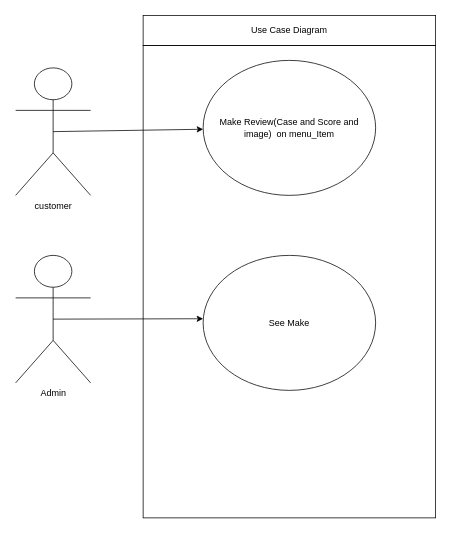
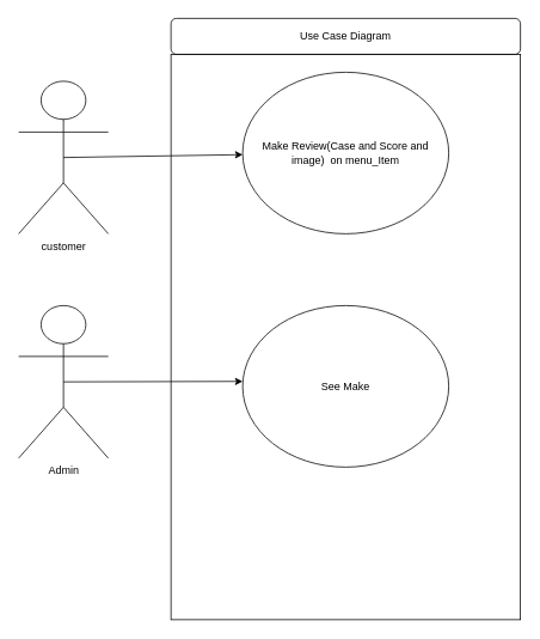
  <mxCell id="0" />
  <mxCell id="1" parent="0" />
  <mxCell id="2" value="Make Review(Case and Score and image)&amp;nbsp; on menu_Item" style="ellipse;whiteSpace=wrap;html=1;" parent="1" vertex="1"><mxGeometry x="270" y="80" width="230" height="180" as="geometry" /></mxCell>
  <mxCell id="3" value="See Make" style="ellipse;whiteSpace=wrap;html=1;" parent="1" vertex="1"><mxGeometry x="270" y="340" width="230" height="180" as="geometry" /></mxCell>
  <mxCell id="4" value="" style="rounded=0;whiteSpace=wrap;html=1;fillColor=none;" parent="1" vertex="1"><mxGeometry x="190" y="60" width="390" height="630" as="geometry" /></mxCell>
  <mxCell id="5" value="" style="endArrow=classic;html=1;rounded=0;exitX=0.5;exitY=0.5;exitDx=0;exitDy=0;exitPerimeter=0;" parent="1" target="2" edge="1"><mxGeometry width="50" height="50" relative="1" as="geometry"><mxPoint x="70" y="175" as="sourcePoint" /><mxPoint x="310" y="380" as="targetPoint" /></mxGeometry></mxCell>
  <mxCell id="6" value="" style="endArrow=classic;html=1;rounded=0;exitX=0.5;exitY=0.5;exitDx=0;exitDy=0;exitPerimeter=0;" parent="1" edge="1"><mxGeometry width="50" height="50" relative="1" as="geometry"><mxPoint x="70" y="425" as="sourcePoint" /><mxPoint x="270" y="424.5" as="targetPoint" /></mxGeometry></mxCell>
  <mxCell id="7" value="customer" style="shape=umlActor;verticalLabelPosition=bottom;verticalAlign=top;html=1;outlineConnect=0;" parent="1" vertex="1"><mxGeometry x="20" y="90" width="100" height="170" as="geometry" /></mxCell>
  <mxCell id="8" value="Admin&lt;br&gt;" style="shape=umlActor;verticalLabelPosition=bottom;verticalAlign=top;html=1;outlineConnect=0;" parent="1" vertex="1"><mxGeometry x="20" y="340" width="100" height="170" as="geometry" /></mxCell>
- <mxCell id="9" value="Use Case Diagram" style="whiteSpace=wrap;html=1;fillColor=none;" vertex="1" parent="1"><mxGeometry x="190" y="20" width="390" height="40" as="geometry" /></mxCell>
+ <mxCell id="9" value="Use Case Diagram" style="whiteSpace=wrap;html=1;fillColor=none;rounded=1;" vertex="1" parent="1"><mxGeometry x="190" y="20" width="390" height="40" as="geometry" /></mxCell>
